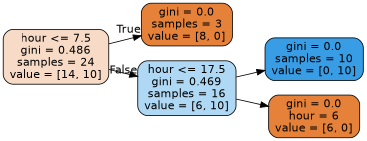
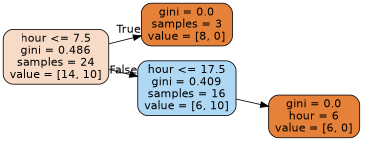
  digraph {
    rankdir=LR
    node [color=black fillcolor="#e58139ff" fontname=helvetica shape=box style="filled, rounded"]
    edge [fontname=helvetica]
    n1 [fillcolor="#e5813949" label="hour <= 7.5\ngini = 0.486\nsamples = 24\nvalue = [14, 10]"]
    n2 [label="gini = 0.0\nsamples = 3\nvalue = [8, 0]"]
-   n3 [fillcolor="#399de566" label="hour <= 17.5\ngini = 0.469\nsamples = 16\nvalue = [6, 10]"]
-   n4 [fillcolor="#399de5ff" label="gini = 0.0\nsamples = 10\nvalue = [0, 10]"]
+   n3 [fillcolor="#399de566" label="hour <= 17.5\ngini = 0.409\nsamples = 16\nvalue = [6, 10]"]
    n5 [label="gini = 0.0\nhour = 6\nvalue = [6, 0]"]
    n1 -> n2 [headlabel=True labelangle=45 labeldistance=2.5]
    n1 -> n3 [headlabel=False labelangle=-45 labeldistance=2.5]
-   n3 -> n4
    n3 -> n5
  }
